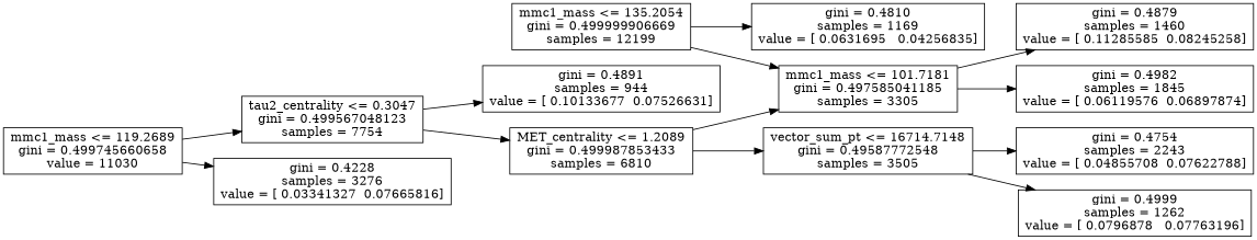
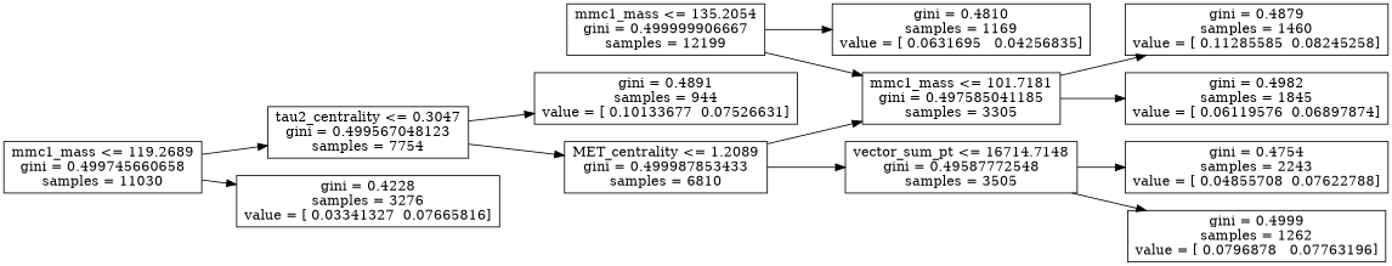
  digraph {
    rankdir=LR
    node [shape=box]
-   n1 [label="mmc1_mass <= 135.2054\ngini = 0.499999906669\nsamples = 12199"]
+   n1 [label="mmc1_mass <= 135.2054\ngini = 0.499999906667\nsamples = 12199"]
    n2 [label="gini = 0.4810\nsamples = 1169\nvalue = [ 0.0631695   0.04256835]"]
    n3 [label="mmc1_mass <= 101.7181\ngini = 0.497585041185\nsamples = 3305"]
-   n4 [label="mmc1_mass <= 119.2689\ngini = 0.499745660658\nvalue = 11030"]
+   n4 [label="mmc1_mass <= 119.2689\ngini = 0.499745660658\nsamples = 11030"]
    n5 [label="tau2_centrality <= 0.3047\ngini = 0.499567048123\nsamples = 7754"]
    n6 [label="gini = 0.4228\nsamples = 3276\nvalue = [ 0.03341327  0.07665816]"]
    n7 [label="gini = 0.4891\nsamples = 944\nvalue = [ 0.10133677  0.07526631]"]
    n8 [label="MET_centrality <= 1.2089\ngini = 0.499987853433\nsamples = 6810"]
    n9 [label="vector_sum_pt <= 16714.7148\ngini = 0.49587772548\nsamples = 3505"]
    n10 [label="gini = 0.4879\nsamples = 1460\nvalue = [ 0.11285585  0.08245258]"]
    n11 [label="gini = 0.4982\nsamples = 1845\nvalue = [ 0.06119576  0.06897874]"]
    n12 [label="gini = 0.4754\nsamples = 2243\nvalue = [ 0.04855708  0.07622788]"]
    n13 [label="gini = 0.4999\nsamples = 1262\nvalue = [ 0.0796878   0.07763196]"]
    n1 -> n2
    n1 -> n3
    n3 -> n10
    n3 -> n11
    n4 -> n5
    n4 -> n6
    n5 -> n7
    n5 -> n8
    n8 -> n3
    n8 -> n9
    n9 -> n12
    n9 -> n13
  }
